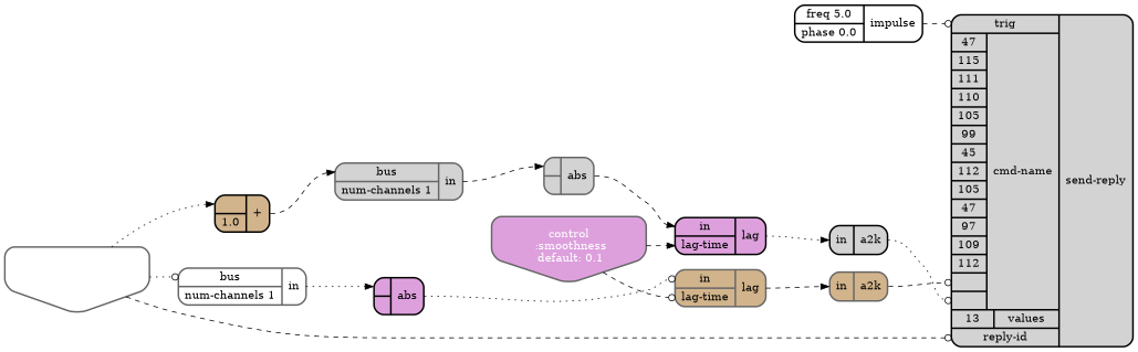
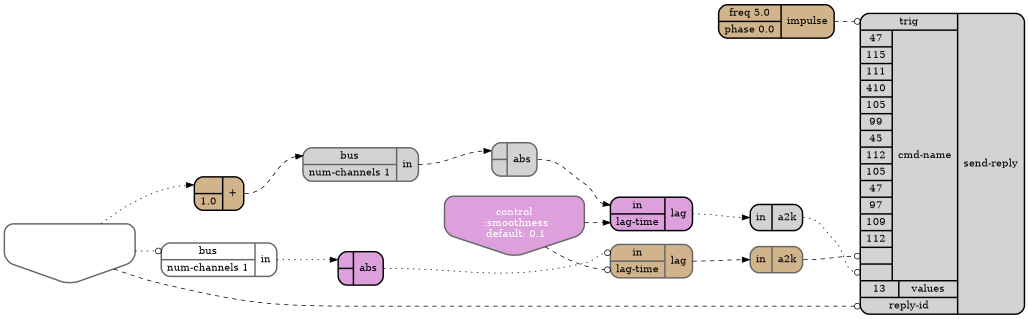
  digraph {
    rankdir=LR
    node [color=gray40 fillcolor=tan rankdir=LR shape=record style="filled, bold, rounded"]
    edge [arrowhead=normal headport=in style=dashed tailport=__UG_NAME__]
    n1 [color=black label="{{ <a> |<b> 1.0} |<__UG_NAME__>+ }" style="bold, rounded,filled"]
    n2 [fillcolor=lightgrey label="{{ <bus> bus|<num____channels> num-channels 1} |<__UG_NAME__>in }"]
    n3 [fillcolor=lightgrey label="{{ <a> |<b> } |<__UG_NAME__>abs }"]
    n4 [color=black fillcolor=lightgrey label="{{ <in> in} |<__UG_NAME__>a2k }" style="bold, rounded,filled"]
-   n5 [color=black fillcolor=lightgrey label="{{ <trig> trig|{{47|115|111|110|105|99|45|112|105|47|97|109|112|<cmd____name___a2k___13>|<cmd____name___a2k___14>}|cmd-name}|{{13}|values}|<reply____id> reply-id} |<__UG_NAME__>send-reply }" style="bold, rounded,filled"]
+   n5 [color=black fillcolor=lightgrey label="{{ <trig> trig|{{47|115|111|410|105|99|45|112|105|47|97|109|112|<cmd____name___a2k___13>|<cmd____name___a2k___14>}|cmd-name}|{{13}|values}|<reply____id> reply-id} |<__UG_NAME__>send-reply }" style="bold, rounded,filled"]
    n6 [label="{{ <in> in} |<__UG_NAME__>a2k }" style="bold, rounded,filled"]
    n7 [color=black fillcolor=plum label="{{ <a> |<b> } |<__UG_NAME__>abs }"]
    n8 [label="{{ <in> in|<lag____time> lag-time} |<__UG_NAME__>lag }"]
    n9 [color=black fillcolor=plum label="{{ <in> in|<lag____time> lag-time} |<__UG_NAME__>lag }"]
    n10 [fillcolor=white fontcolor=white label="control\n :bus\n default: 0.0" shape=invhouse style="rounded, filled, bold,filled" rankdir=""]
    n11 [fillcolor=white label="{{ <bus> bus|<num____channels> num-channels 1} |<__UG_NAME__>in }"]
    n12 [fillcolor=plum fontcolor=white label="control\n :smoothness\n default: 0.1" shape=invhouse style="rounded, filled, bold,filled" rankdir=""]
-   n13 [color=black fillcolor=white label="{{ <freq> freq 5.0|<phase> phase 0.0} |<__UG_NAME__>impulse }" style="bold, rounded,filled"]
+   n13 [color=black label="{{ <freq> freq 5.0|<phase> phase 0.0} |<__UG_NAME__>impulse }" style="bold, rounded,filled"]
    n1 -> n2 [headport=bus]
    n2 -> n3 [headport=a]
    n3 -> n9
    n4 -> n5 [arrowhead=odot headport=cmd____name___a2k___14 style=dotted]
    n6 -> n5 [arrowhead=odot headport=cmd____name___a2k___13]
    n7 -> n8 [arrowhead=odot style=dotted]
    n8 -> n6
    n9 -> n4 [style=dotted]
    n10 -> n1 [headport=a style=dotted]
    n10 -> n5 [arrowhead=odot headport=reply____id]
    n10 -> n11 [arrowhead=odot headport=bus style=dotted]
    n11 -> n7 [headport=a style=dotted]
    n12 -> n8 [arrowhead=odot headport=lag____time]
    n12 -> n9 [headport=lag____time]
    n13 -> n5 [arrowhead=odot headport=trig]
  }
